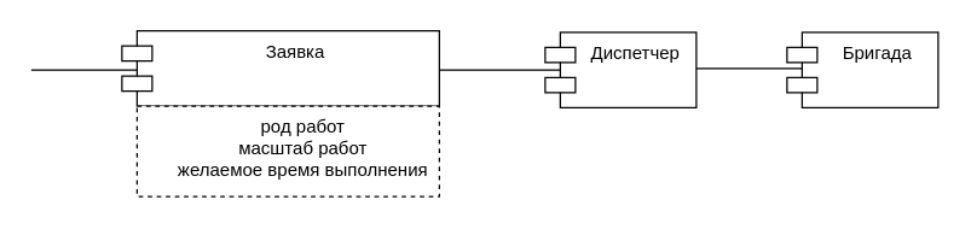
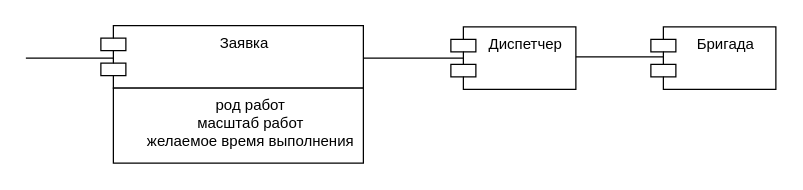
  <mxCell id="0" />
  <mxCell id="1" parent="0" />
  <mxCell id="2" value="Заявка" style="shape=module;align=left;spacingLeft=20;align=center;verticalAlign=top;whiteSpace=wrap;html=1;" vertex="1" parent="1"><mxGeometry x="80" width="210" height="50" as="geometry" y="20" /></mxCell>
- <mxCell id="3" value="род работ&lt;br&gt;масштаб работ&lt;br&gt;желаемое время выполнения" style="whiteSpace=wrap;html=1;verticalAlign=top;spacingLeft=20;align=center;dashed=1;" vertex="1" parent="1"><mxGeometry x="90" y="70" width="200" height="60" as="geometry" /></mxCell>
+ <mxCell id="3" value="род работ&lt;br&gt;масштаб работ&lt;br&gt;желаемое время выполнения" style="whiteSpace=wrap;html=1;verticalAlign=top;spacingLeft=20;align=center;" vertex="1" parent="1"><mxGeometry x="90" y="70" width="200" height="60" as="geometry" /></mxCell>
  <mxCell id="4" value="Диспетчер" style="shape=module;align=left;spacingLeft=20;align=center;verticalAlign=top;whiteSpace=wrap;html=1;" vertex="1" parent="1"><mxGeometry x="360" y="21" width="100" height="50" as="geometry" /></mxCell>
  <mxCell id="5" value="Бригада" style="shape=module;align=left;spacingLeft=20;align=center;verticalAlign=top;whiteSpace=wrap;html=1;" vertex="1" parent="1"><mxGeometry x="520" y="21" width="100" height="50" as="geometry" /></mxCell>
  <mxCell id="6" value="" style="line;strokeWidth=1;fillColor=none;align=left;verticalAlign=middle;spacingTop=-1;spacingLeft=3;spacingRight=3;rotatable=0;labelPosition=right;points=[];portConstraint=eastwest;strokeColor=inherit;" vertex="1" parent="1"><mxGeometry x="20" y="42" width="70" height="8" as="geometry" /></mxCell>
  <mxCell id="7" value="" style="line;strokeWidth=1;fillColor=none;align=left;verticalAlign=middle;spacingTop=-1;spacingLeft=3;spacingRight=3;rotatable=0;labelPosition=right;points=[];portConstraint=eastwest;strokeColor=inherit;" vertex="1" parent="1"><mxGeometry x="290" y="42" width="80" height="8" as="geometry" /></mxCell>
  <mxCell id="8" value="" style="line;strokeWidth=1;fillColor=none;align=left;verticalAlign=middle;spacingTop=-1;spacingLeft=3;spacingRight=3;rotatable=0;labelPosition=right;points=[];portConstraint=eastwest;strokeColor=inherit;" vertex="1" parent="1"><mxGeometry x="460" y="41" width="70" height="8" as="geometry" /></mxCell>
